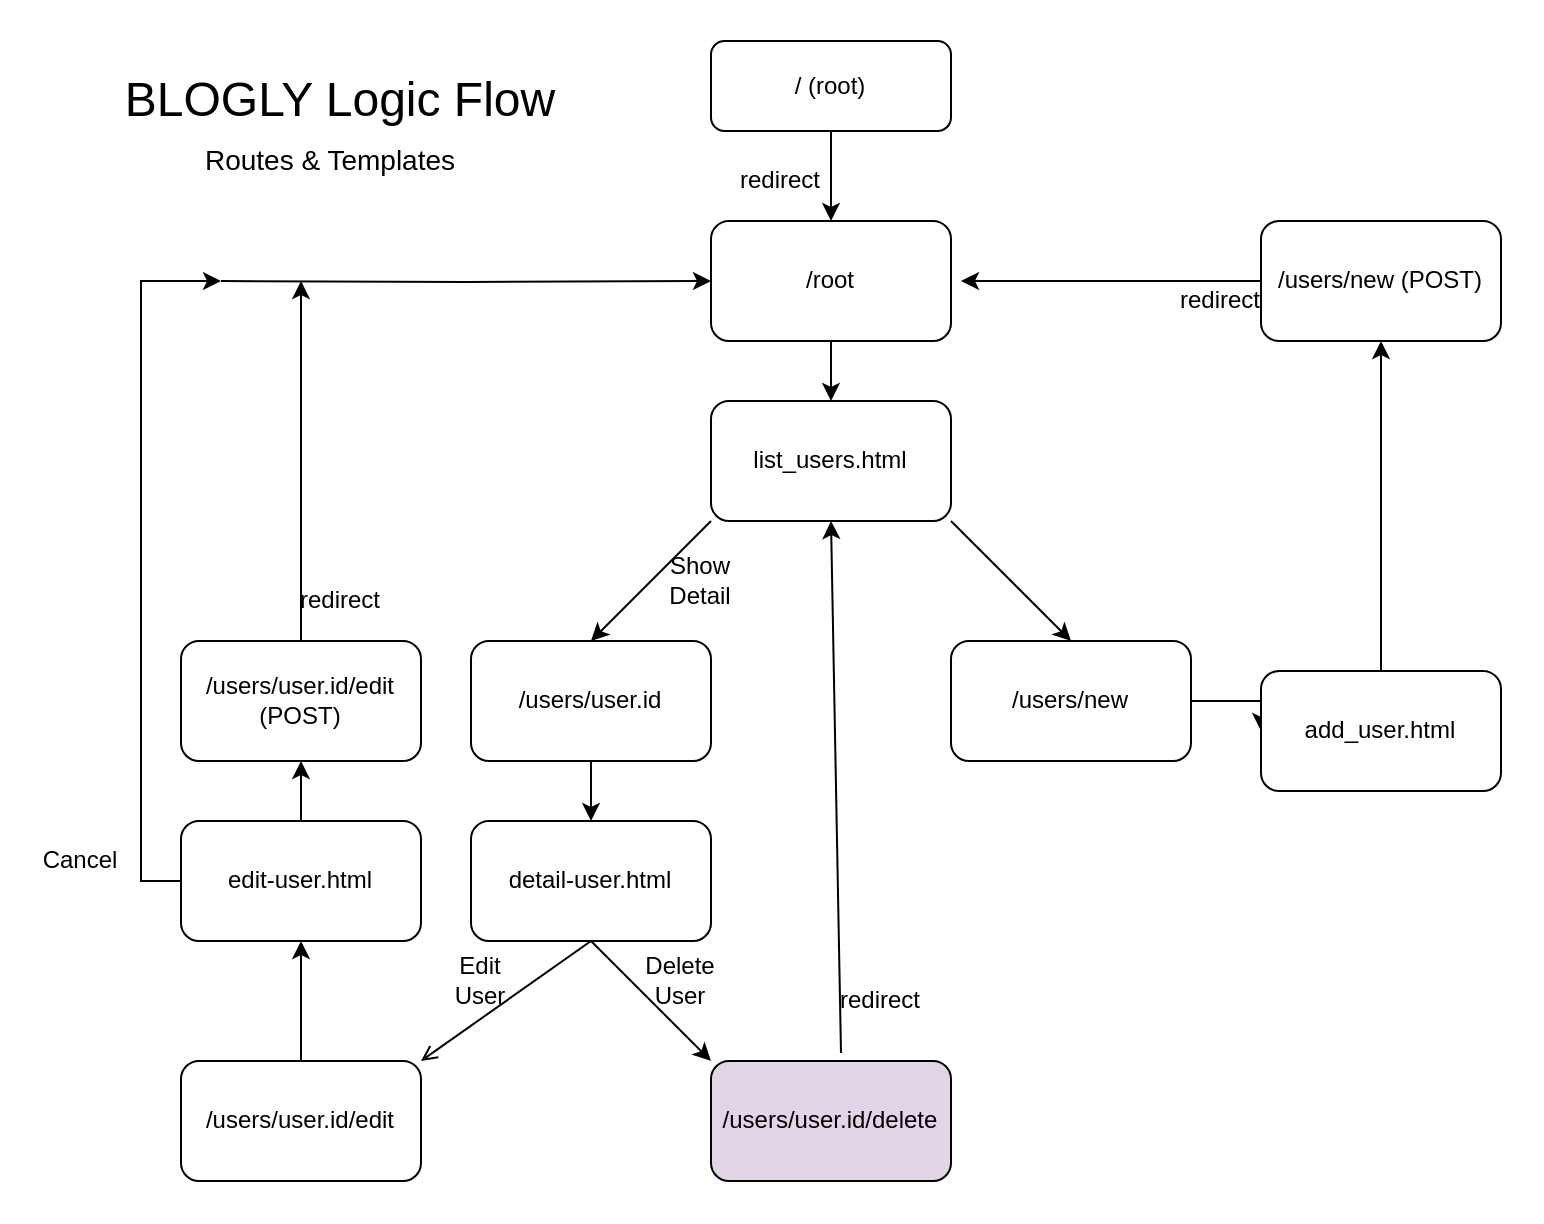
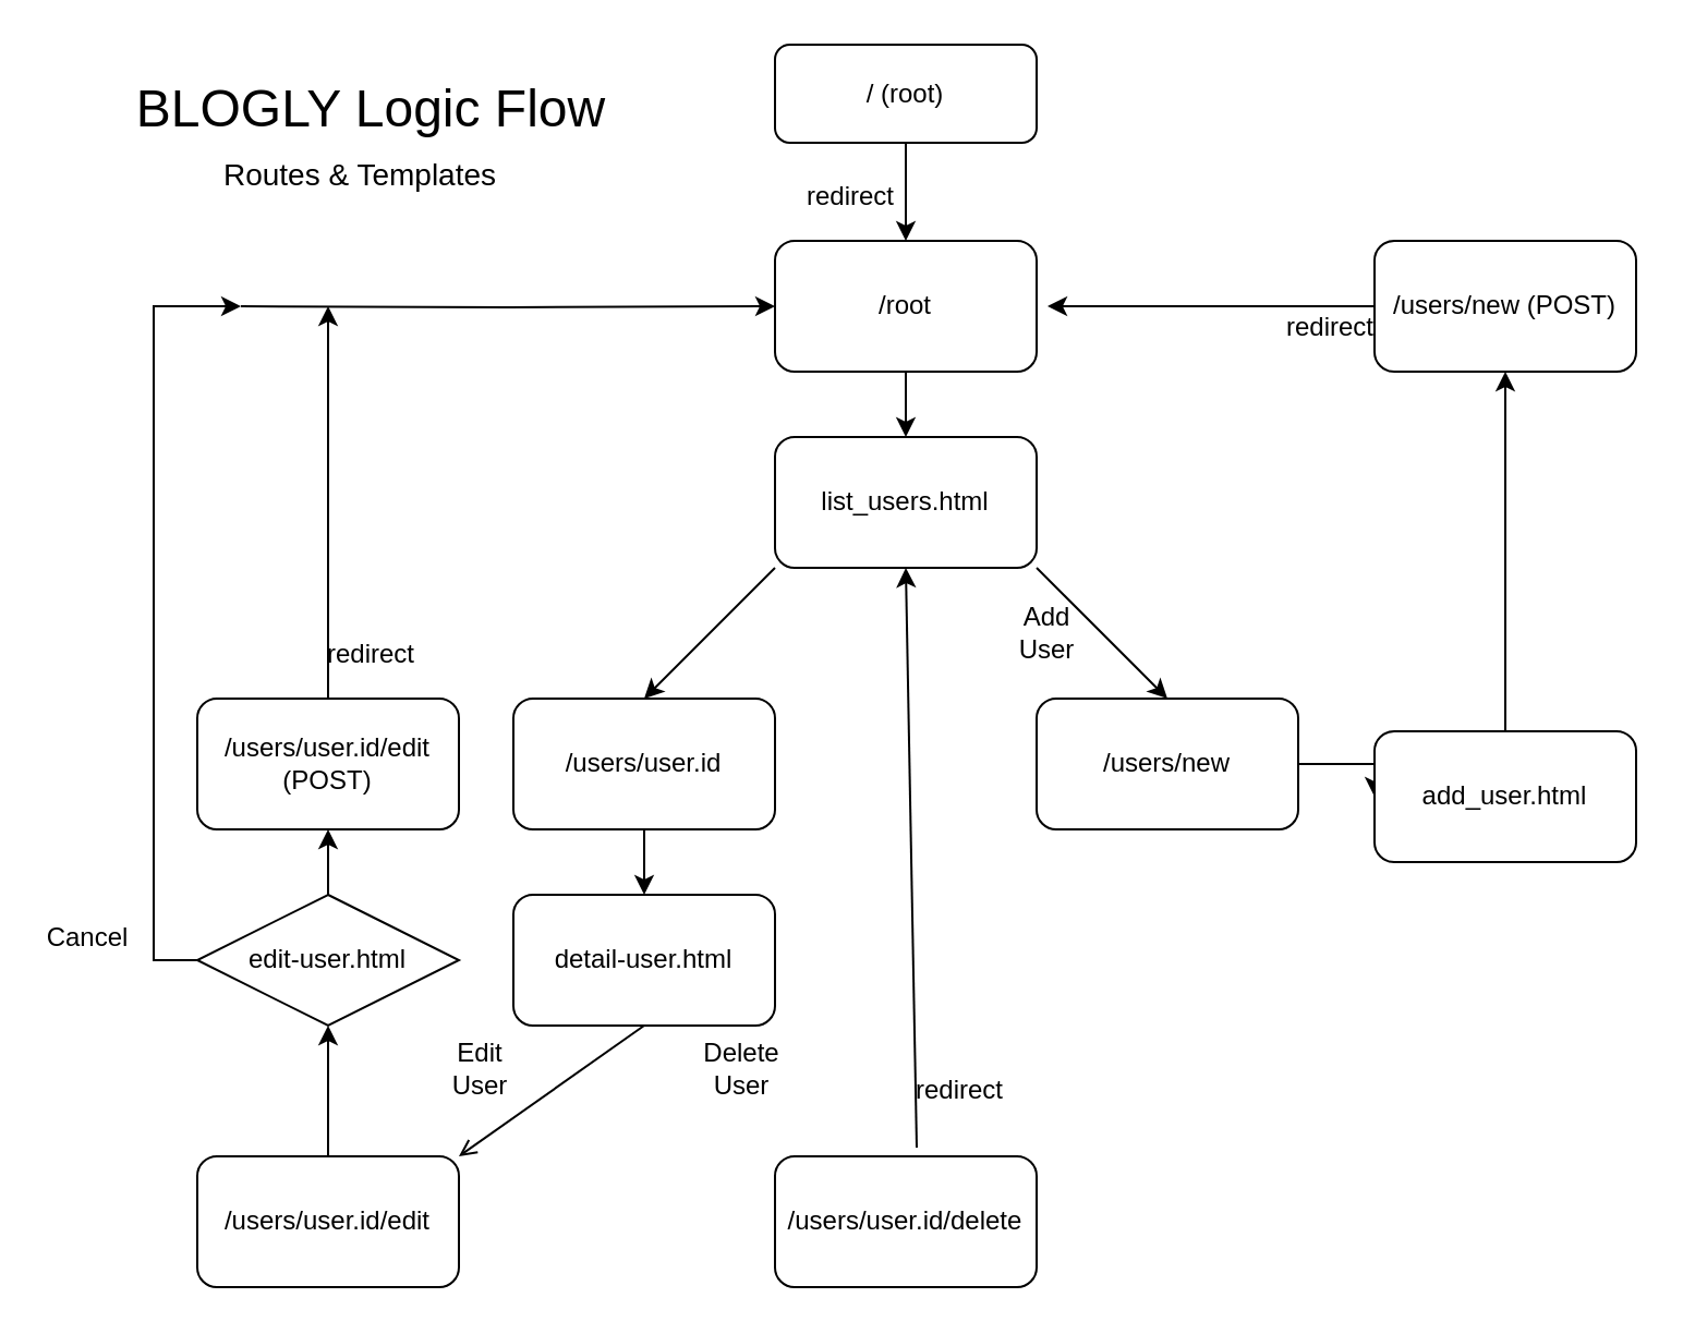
  <mxCell id="0" />
  <mxCell id="1" parent="0" />
  <mxCell id="2" style="edgeStyle=none;rounded=0;orthogonalLoop=1;jettySize=auto;html=1;exitX=0.5;exitY=1;exitDx=0;exitDy=0;entryX=0.5;entryY=0;entryDx=0;entryDy=0;" parent="1" source="3" target="4" edge="1"><mxGeometry relative="1" as="geometry" /></mxCell>
  <mxCell id="3" value="/ (root)" style="rounded=1;whiteSpace=wrap;html=1;" parent="1" vertex="1"><mxGeometry x="355" y="20" width="120" height="45" as="geometry" /></mxCell>
  <mxCell id="4" value="/root" style="rounded=1;whiteSpace=wrap;html=1;" parent="1" vertex="1"><mxGeometry x="355" y="110" width="120" height="60" as="geometry" /></mxCell>
  <mxCell id="5" style="edgeStyle=none;rounded=0;orthogonalLoop=1;jettySize=auto;html=1;exitX=0;exitY=1;exitDx=0;exitDy=0;entryX=0.5;entryY=0;entryDx=0;entryDy=0;" parent="1" source="8" target="19" edge="1"><mxGeometry relative="1" as="geometry" /></mxCell>
  <mxCell id="6" style="edgeStyle=none;rounded=0;orthogonalLoop=1;jettySize=auto;html=1;exitX=1;exitY=1;exitDx=0;exitDy=0;entryX=0.5;entryY=0;entryDx=0;entryDy=0;" parent="1" source="8" target="10" edge="1"><mxGeometry relative="1" as="geometry" /></mxCell>
  <mxCell id="7" style="edgeStyle=orthogonalEdgeStyle;rounded=0;orthogonalLoop=1;jettySize=auto;html=1;entryX=0;entryY=0.5;entryDx=0;entryDy=0;" parent="1" target="4" edge="1"><mxGeometry relative="1" as="geometry"><mxPoint x="110" y="140" as="sourcePoint" /><mxPoint x="310" y="190" as="targetPoint" /></mxGeometry></mxCell>
  <mxCell id="8" value="list_users.html" style="rounded=1;whiteSpace=wrap;html=1;" parent="1" vertex="1"><mxGeometry x="355" y="200" width="120" height="60" as="geometry" /></mxCell>
  <mxCell id="9" style="edgeStyle=orthogonalEdgeStyle;rounded=0;orthogonalLoop=1;jettySize=auto;html=1;exitX=1;exitY=0.5;exitDx=0;exitDy=0;entryX=0;entryY=0.5;entryDx=0;entryDy=0;" parent="1" source="10" target="12" edge="1"><mxGeometry relative="1" as="geometry" /></mxCell>
  <mxCell id="10" value="/users/new" style="rounded=1;whiteSpace=wrap;html=1;" parent="1" vertex="1"><mxGeometry x="475" y="320" width="120" height="60" as="geometry" /></mxCell>
  <mxCell id="11" value="" style="edgeStyle=orthogonalEdgeStyle;rounded=0;orthogonalLoop=1;jettySize=auto;html=1;" parent="1" source="12" target="14" edge="1"><mxGeometry relative="1" as="geometry" /></mxCell>
  <mxCell id="12" value="add_user.html" style="rounded=1;whiteSpace=wrap;html=1;" parent="1" vertex="1"><mxGeometry x="630" y="335" width="120" height="60" as="geometry" /></mxCell>
  <mxCell id="13" style="edgeStyle=none;rounded=0;orthogonalLoop=1;jettySize=auto;html=1;exitX=0;exitY=0.5;exitDx=0;exitDy=0;" parent="1" source="14" edge="1"><mxGeometry relative="1" as="geometry"><mxPoint x="480" y="140" as="targetPoint" /></mxGeometry></mxCell>
  <mxCell id="14" value="/users/new (POST)" style="rounded=1;whiteSpace=wrap;html=1;" parent="1" vertex="1"><mxGeometry x="630" y="110" width="120" height="60" as="geometry" /></mxCell>
  <mxCell id="15" value="redirect" style="text;html=1;strokeColor=none;fillColor=none;align=center;verticalAlign=middle;whiteSpace=wrap;rounded=0;" parent="1" vertex="1"><mxGeometry x="590" y="140" width="40" height="20" as="geometry" /></mxCell>
  <mxCell id="16" style="edgeStyle=orthogonalEdgeStyle;rounded=0;orthogonalLoop=1;jettySize=auto;html=1;exitX=0.5;exitY=1;exitDx=0;exitDy=0;entryX=0.5;entryY=0;entryDx=0;entryDy=0;" parent="1" source="4" target="8" edge="1"><mxGeometry relative="1" as="geometry" /></mxCell>
+ <mxCell id="17" value="Add User" style="text;html=1;strokeColor=none;fillColor=none;align=center;verticalAlign=middle;whiteSpace=wrap;rounded=0;" parent="1" vertex="1"><mxGeometry x="460" y="280" width="40" height="20" as="geometry" /></mxCell>
  <mxCell id="18" style="edgeStyle=none;rounded=0;orthogonalLoop=1;jettySize=auto;html=1;exitX=0.5;exitY=1;exitDx=0;exitDy=0;" parent="1" source="19" target="22" edge="1"><mxGeometry relative="1" as="geometry" /></mxCell>
  <mxCell id="19" value="/users/user.id" style="rounded=1;whiteSpace=wrap;html=1;" parent="1" vertex="1"><mxGeometry x="235" y="320" width="120" height="60" as="geometry" /></mxCell>
- <mxCell id="20" style="edgeStyle=none;rounded=0;orthogonalLoop=1;jettySize=auto;html=1;exitX=0.5;exitY=1;exitDx=0;exitDy=0;entryX=0;entryY=0;entryDx=0;entryDy=0;" parent="1" source="22" target="25" edge="1"><mxGeometry relative="1" as="geometry" /></mxCell>
  <mxCell id="21" style="edgeStyle=none;rounded=0;orthogonalLoop=1;jettySize=auto;html=1;exitX=0.5;exitY=1;exitDx=0;exitDy=0;entryX=1;entryY=0;entryDx=0;entryDy=0;endArrow=open;" parent="1" source="22" target="27" edge="1"><mxGeometry relative="1" as="geometry" /></mxCell>
  <mxCell id="22" value="detail-user.html" style="rounded=1;whiteSpace=wrap;html=1;" parent="1" vertex="1"><mxGeometry x="235" y="410" width="120" height="60" as="geometry" /></mxCell>
- <mxCell id="23" value="Show Detail" style="text;html=1;strokeColor=none;fillColor=none;align=center;verticalAlign=middle;whiteSpace=wrap;rounded=0;" parent="1" vertex="1"><mxGeometry x="330" y="280" width="40" height="20" as="geometry" /></mxCell>
  <mxCell id="24" style="edgeStyle=none;rounded=0;orthogonalLoop=1;jettySize=auto;html=1;entryX=0.5;entryY=1;entryDx=0;entryDy=0;" parent="1" target="8" edge="1"><mxGeometry relative="1" as="geometry"><mxPoint x="420" y="526" as="sourcePoint" /></mxGeometry></mxCell>
- <mxCell id="25" value="&lt;span&gt;/users/user.id/delete&lt;/span&gt;" style="rounded=1;whiteSpace=wrap;html=1;fillColor=#e1d5e7;" parent="1" vertex="1"><mxGeometry x="355" y="530" width="120" height="60" as="geometry" /></mxCell>
+ <mxCell id="25" value="&lt;span&gt;/users/user.id/delete&lt;/span&gt;" style="rounded=1;whiteSpace=wrap;html=1;" parent="1" vertex="1"><mxGeometry x="355" y="530" width="120" height="60" as="geometry" /></mxCell>
  <mxCell id="26" value="" style="edgeStyle=none;rounded=0;orthogonalLoop=1;jettySize=auto;html=1;" parent="1" source="27" target="35" edge="1"><mxGeometry relative="1" as="geometry" /></mxCell>
  <mxCell id="27" value="&lt;font style=&quot;font-size: 12px&quot;&gt;/users/user.id/edit&lt;/font&gt;" style="rounded=1;whiteSpace=wrap;html=1;" parent="1" vertex="1"><mxGeometry x="90" y="530" width="120" height="60" as="geometry" /></mxCell>
- <mxCell id="28" value="Edit User" style="text;html=1;strokeColor=none;fillColor=none;align=center;verticalAlign=middle;whiteSpace=wrap;rounded=0;" parent="1" vertex="1"><mxGeometry x="220" y="480" width="40" height="20" as="geometry" /></mxCell>
+ <mxCell id="28" value="Edit User" style="text;html=1;strokeColor=none;fillColor=none;align=center;verticalAlign=middle;whiteSpace=wrap;rounded=0;" parent="1" vertex="1"><mxGeometry x="200" y="480" width="40" height="20" as="geometry" /></mxCell>
  <mxCell id="29" value="Delete User" style="text;html=1;strokeColor=none;fillColor=none;align=center;verticalAlign=middle;whiteSpace=wrap;rounded=0;" parent="1" vertex="1"><mxGeometry x="320" y="480" width="40" height="20" as="geometry" /></mxCell>
  <mxCell id="30" value="redirect" style="text;html=1;strokeColor=none;fillColor=none;align=center;verticalAlign=middle;whiteSpace=wrap;rounded=0;" parent="1" vertex="1"><mxGeometry x="420" y="490" width="40" height="20" as="geometry" /></mxCell>
  <mxCell id="31" style="edgeStyle=orthogonalEdgeStyle;rounded=0;orthogonalLoop=1;jettySize=auto;html=1;exitX=0.5;exitY=0;exitDx=0;exitDy=0;" parent="1" source="32" edge="1"><mxGeometry relative="1" as="geometry"><mxPoint x="150" y="140" as="targetPoint" /></mxGeometry></mxCell>
  <mxCell id="32" value="&lt;font style=&quot;font-size: 12px&quot;&gt;/users/user.id/edit (POST)&lt;/font&gt;" style="rounded=1;whiteSpace=wrap;html=1;" parent="1" vertex="1"><mxGeometry x="90" y="320" width="120" height="60" as="geometry" /></mxCell>
  <mxCell id="33" value="" style="edgeStyle=none;rounded=0;orthogonalLoop=1;jettySize=auto;html=1;" parent="1" source="35" target="32" edge="1"><mxGeometry relative="1" as="geometry" /></mxCell>
  <mxCell id="34" style="edgeStyle=orthogonalEdgeStyle;rounded=0;orthogonalLoop=1;jettySize=auto;html=1;exitX=0;exitY=0.5;exitDx=0;exitDy=0;" parent="1" source="35" edge="1"><mxGeometry relative="1" as="geometry"><mxPoint x="110" y="140" as="targetPoint" /><Array as="points"><mxPoint x="70" y="440" /><mxPoint x="70" y="140" /></Array></mxGeometry></mxCell>
- <mxCell id="35" value="edit-user.html" style="rounded=1;whiteSpace=wrap;html=1;" parent="1" vertex="1"><mxGeometry x="90" y="410" width="120" height="60" as="geometry" /></mxCell>
+ <mxCell id="35" value="edit-user.html" style="rhombus;whiteSpace=wrap;html=1;" parent="1" vertex="1"><mxGeometry x="90" y="410" width="120" height="60" as="geometry" /></mxCell>
  <mxCell id="36" value="&lt;font style=&quot;font-size: 24px&quot;&gt;BLOGLY Logic Flow&lt;/font&gt;" style="text;html=1;strokeColor=none;fillColor=none;align=center;verticalAlign=middle;whiteSpace=wrap;rounded=0;" parent="1" vertex="1"><mxGeometry x="50" y="40" width="240" height="20" as="geometry" /></mxCell>
  <mxCell id="37" value="&lt;font style=&quot;font-size: 14px&quot;&gt;Routes &amp;amp; Templates&lt;/font&gt;" style="text;html=1;strokeColor=none;fillColor=none;align=center;verticalAlign=middle;whiteSpace=wrap;rounded=0;" parent="1" vertex="1"><mxGeometry x="60" y="70" width="210" height="20" as="geometry" /></mxCell>
  <mxCell id="38" value="Cancel" style="text;html=1;strokeColor=none;fillColor=none;align=center;verticalAlign=middle;whiteSpace=wrap;rounded=0;" parent="1" vertex="1"><mxGeometry x="20" y="420" width="40" height="20" as="geometry" /></mxCell>
  <mxCell id="39" value="redirect" style="text;html=1;strokeColor=none;fillColor=none;align=center;verticalAlign=middle;whiteSpace=wrap;rounded=0;" parent="1" vertex="1"><mxGeometry x="150" y="290" width="40" height="20" as="geometry" /></mxCell>
  <mxCell id="40" value="redirect" style="text;html=1;strokeColor=none;fillColor=none;align=center;verticalAlign=middle;whiteSpace=wrap;rounded=0;" parent="1" vertex="1"><mxGeometry x="370" y="80" width="40" height="20" as="geometry" /></mxCell>
